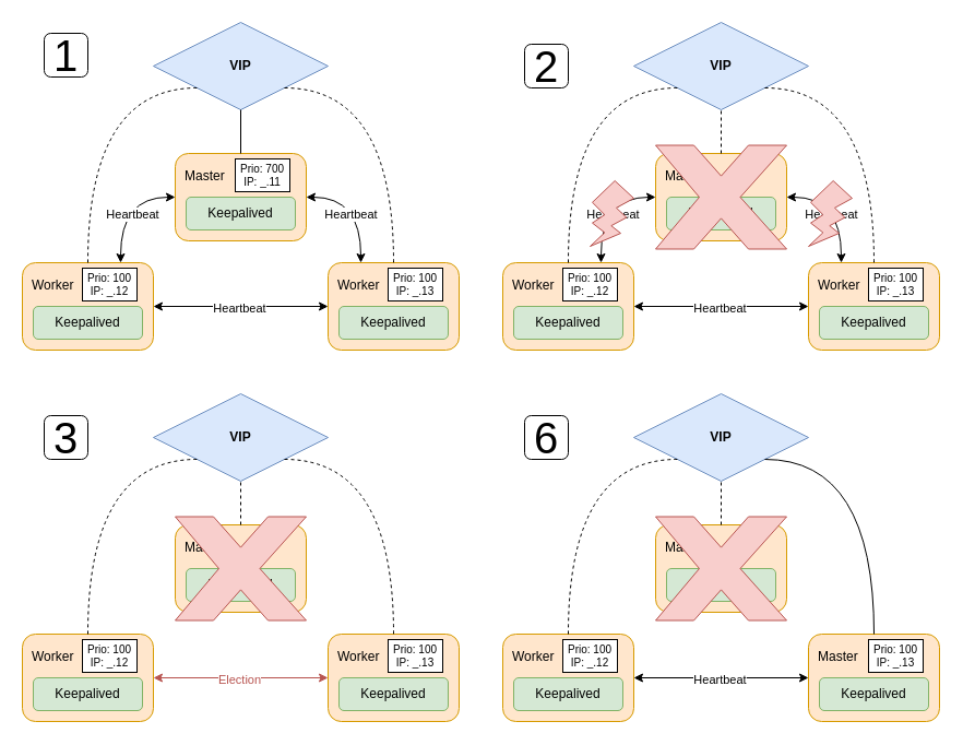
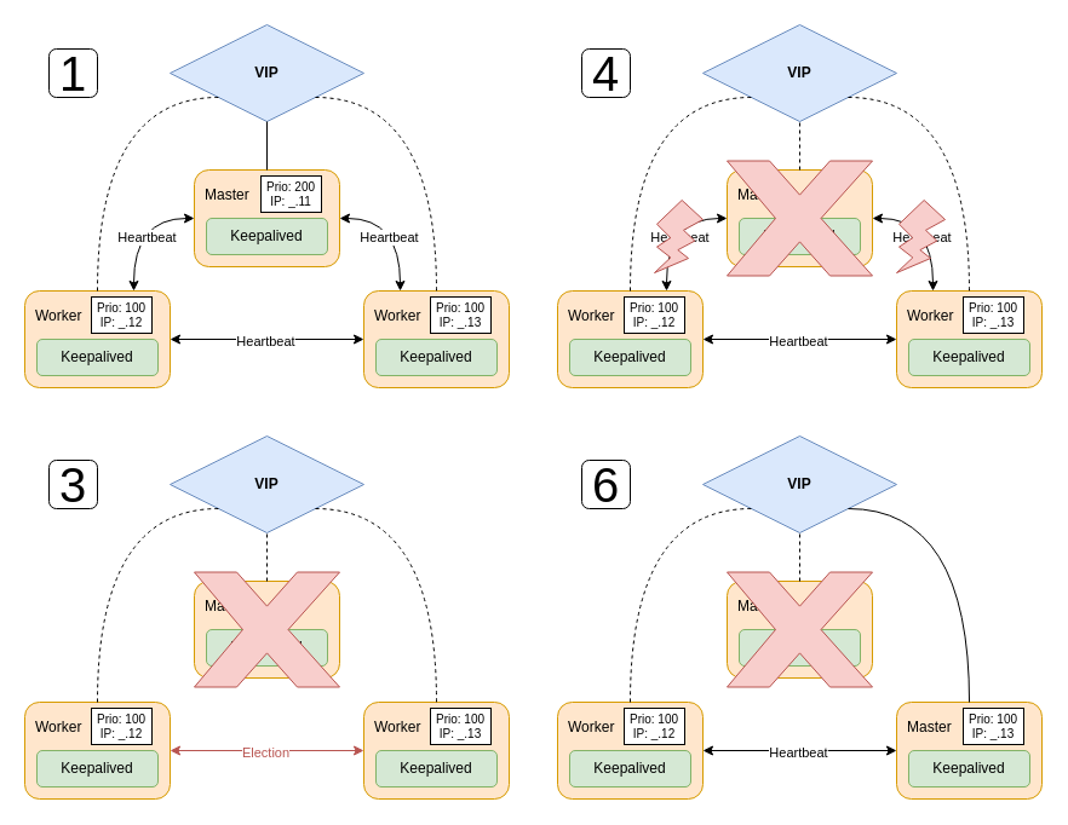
  <mxCell id="0" />
  <mxCell id="1" parent="0" />
  <mxCell id="2" style="edgeStyle=none;html=1;exitX=1;exitY=0.5;exitDx=0;exitDy=0;entryX=0;entryY=0.5;entryDx=0;entryDy=0;startArrow=classic;startFill=1;" parent="1" source="6" target="10" edge="1"><mxGeometry relative="1" as="geometry" /></mxCell>
  <mxCell id="3" value="Heartbeat" style="edgeLabel;html=1;align=center;verticalAlign=middle;resizable=0;points=[];" parent="2" vertex="1" connectable="0"><mxGeometry x="-0.02" y="-1" relative="1" as="geometry"><mxPoint as="offset" /></mxGeometry></mxCell>
  <mxCell id="4" style="edgeStyle=orthogonalEdgeStyle;html=1;exitX=0.75;exitY=0;exitDx=0;exitDy=0;entryX=0;entryY=0.5;entryDx=0;entryDy=0;startArrow=classic;startFill=1;curved=1;" parent="1" source="6" target="7" edge="1"><mxGeometry relative="1" as="geometry" /></mxCell>
  <mxCell id="5" value="&lt;span style=&quot;color: rgb(0, 0, 0);&quot;&gt;Heartbeat&lt;/span&gt;" style="edgeLabel;html=1;align=center;verticalAlign=middle;resizable=0;points=[];" parent="4" vertex="1" connectable="0"><mxGeometry x="0.053" y="1" relative="1" as="geometry"><mxPoint x="11" y="13" as="offset" /></mxGeometry></mxCell>
  <mxCell id="6" value="Worker" style="rounded=1;whiteSpace=wrap;html=1;fillColor=#ffe6cc;strokeColor=#d79b00;align=left;verticalAlign=top;spacing=9;fontSize=12;" parent="1" vertex="1"><mxGeometry x="20" y="240" width="120" height="80" as="geometry" /></mxCell>
  <mxCell id="7" value="Master" style="rounded=1;whiteSpace=wrap;html=1;fillColor=#ffe6cc;strokeColor=#d79b00;align=left;verticalAlign=top;spacing=9;" parent="1" vertex="1"><mxGeometry x="160" y="140" width="120" height="80" as="geometry" /></mxCell>
  <mxCell id="8" style="edgeStyle=orthogonalEdgeStyle;html=1;exitX=0.25;exitY=0;exitDx=0;exitDy=0;entryX=1;entryY=0.5;entryDx=0;entryDy=0;startArrow=classic;startFill=1;curved=1;" parent="1" source="10" target="7" edge="1"><mxGeometry relative="1" as="geometry" /></mxCell>
  <mxCell id="9" value="&lt;span style=&quot;color: rgb(0, 0, 0);&quot;&gt;Heartbeat&lt;/span&gt;" style="edgeLabel;html=1;align=center;verticalAlign=middle;resizable=0;points=[];" parent="8" vertex="1" connectable="0"><mxGeometry x="0.076" y="1" relative="1" as="geometry"><mxPoint x="-9" y="14" as="offset" /></mxGeometry></mxCell>
  <mxCell id="10" value="Worker" style="rounded=1;whiteSpace=wrap;html=1;fillColor=#ffe6cc;strokeColor=#d79b00;verticalAlign=top;align=left;spacing=9;" parent="1" vertex="1"><mxGeometry x="300" y="240" width="120" height="80" as="geometry" /></mxCell>
  <mxCell id="11" value="&lt;b&gt;VIP&lt;/b&gt;" style="rhombus;whiteSpace=wrap;html=1;fillColor=#dae8fc;strokeColor=#6c8ebf;" parent="1" vertex="1"><mxGeometry x="140" y="20" width="160" height="80" as="geometry" /></mxCell>
  <mxCell id="12" value="" style="endArrow=none;html=1;rounded=0;fontStyle=2;entryX=0.5;entryY=0;entryDx=0;entryDy=0;dashed=1;exitX=1;exitY=1;exitDx=0;exitDy=0;edgeStyle=orthogonalEdgeStyle;curved=1;" parent="1" source="11" target="10" edge="1"><mxGeometry width="50" height="50" relative="1" as="geometry"><mxPoint x="220" y="300" as="sourcePoint" /><mxPoint x="320" y="300" as="targetPoint" /><Array as="points"><mxPoint x="360" y="80" /></Array></mxGeometry></mxCell>
  <mxCell id="13" value="" style="endArrow=none;html=1;rounded=0;entryX=0.5;entryY=1;entryDx=0;entryDy=0;exitX=0.5;exitY=0;exitDx=0;exitDy=0;" parent="1" source="7" target="11" edge="1"><mxGeometry width="50" height="50" relative="1" as="geometry"><mxPoint x="230" y="300" as="sourcePoint" /><mxPoint x="280" y="250" as="targetPoint" /></mxGeometry></mxCell>
  <mxCell id="14" value="" style="endArrow=none;html=1;rounded=0;entryX=0;entryY=1;entryDx=0;entryDy=0;exitX=0.5;exitY=0;exitDx=0;exitDy=0;dashed=1;edgeStyle=orthogonalEdgeStyle;curved=1;" parent="1" source="6" target="11" edge="1"><mxGeometry width="50" height="50" relative="1" as="geometry"><mxPoint x="220" y="300" as="sourcePoint" /><mxPoint x="270" y="250" as="targetPoint" /><Array as="points"><mxPoint x="80" y="80" /></Array></mxGeometry></mxCell>
  <mxCell id="15" value="Keepalived" style="rounded=1;whiteSpace=wrap;html=1;fillColor=#d5e8d4;strokeColor=#82b366;" parent="1" vertex="1"><mxGeometry x="30" y="280" width="100" height="30" as="geometry" /></mxCell>
  <mxCell id="16" value="Keepalived" style="rounded=1;whiteSpace=wrap;html=1;fillColor=#d5e8d4;strokeColor=#82b366;" parent="1" vertex="1"><mxGeometry x="170" y="180" width="100" height="30" as="geometry" /></mxCell>
  <mxCell id="17" value="Keepalived" style="rounded=1;whiteSpace=wrap;html=1;fillColor=#d5e8d4;strokeColor=#82b366;" parent="1" vertex="1"><mxGeometry x="310" y="280" width="100" height="30" as="geometry" /></mxCell>
  <mxCell id="18" style="edgeStyle=none;html=1;exitX=1;exitY=0.5;exitDx=0;exitDy=0;entryX=0;entryY=0.5;entryDx=0;entryDy=0;startArrow=classic;startFill=1;" parent="1" source="22" target="26" edge="1"><mxGeometry relative="1" as="geometry" /></mxCell>
  <mxCell id="19" value="Heartbeat" style="edgeLabel;html=1;align=center;verticalAlign=middle;resizable=0;points=[];" parent="18" vertex="1" connectable="0"><mxGeometry x="-0.02" y="-1" relative="1" as="geometry"><mxPoint as="offset" /></mxGeometry></mxCell>
  <mxCell id="20" style="edgeStyle=orthogonalEdgeStyle;html=1;exitX=0.75;exitY=0;exitDx=0;exitDy=0;entryX=0;entryY=0.5;entryDx=0;entryDy=0;startArrow=classic;startFill=1;curved=1;" parent="1" source="22" target="23" edge="1"><mxGeometry relative="1" as="geometry" /></mxCell>
  <mxCell id="21" value="&lt;span style=&quot;color: rgb(0, 0, 0);&quot;&gt;Heartbeat&lt;/span&gt;" style="edgeLabel;html=1;align=center;verticalAlign=middle;resizable=0;points=[];" parent="20" vertex="1" connectable="0"><mxGeometry x="0.053" y="1" relative="1" as="geometry"><mxPoint x="11" y="13" as="offset" /></mxGeometry></mxCell>
  <mxCell id="22" value="Worker" style="rounded=1;whiteSpace=wrap;html=1;fillColor=#ffe6cc;strokeColor=#d79b00;align=left;verticalAlign=top;spacing=9;fontSize=12;" parent="1" vertex="1"><mxGeometry x="460" y="240" width="120" height="80" as="geometry" /></mxCell>
  <mxCell id="23" value="Master" style="rounded=1;whiteSpace=wrap;html=1;fillColor=#ffe6cc;strokeColor=#d79b00;align=left;verticalAlign=top;spacing=9;" parent="1" vertex="1"><mxGeometry x="600" y="140" width="120" height="80" as="geometry" /></mxCell>
  <mxCell id="24" style="edgeStyle=orthogonalEdgeStyle;html=1;exitX=0.25;exitY=0;exitDx=0;exitDy=0;entryX=1;entryY=0.5;entryDx=0;entryDy=0;startArrow=classic;startFill=1;curved=1;" parent="1" source="26" target="23" edge="1"><mxGeometry relative="1" as="geometry" /></mxCell>
  <mxCell id="25" value="&lt;span style=&quot;color: rgb(0, 0, 0);&quot;&gt;Heartbeat&lt;/span&gt;" style="edgeLabel;html=1;align=center;verticalAlign=middle;resizable=0;points=[];" parent="24" vertex="1" connectable="0"><mxGeometry x="0.076" y="1" relative="1" as="geometry"><mxPoint x="-9" y="14" as="offset" /></mxGeometry></mxCell>
  <mxCell id="26" value="Worker" style="rounded=1;whiteSpace=wrap;html=1;fillColor=#ffe6cc;strokeColor=#d79b00;verticalAlign=top;align=left;spacing=9;" parent="1" vertex="1"><mxGeometry x="740" y="240" width="120" height="80" as="geometry" /></mxCell>
  <mxCell id="27" value="&lt;b&gt;VIP&lt;/b&gt;" style="rhombus;whiteSpace=wrap;html=1;fillColor=#dae8fc;strokeColor=#6c8ebf;" parent="1" vertex="1"><mxGeometry x="580" y="20" width="160" height="80" as="geometry" /></mxCell>
  <mxCell id="28" value="" style="endArrow=none;html=1;rounded=0;fontStyle=2;entryX=0.5;entryY=0;entryDx=0;entryDy=0;dashed=1;exitX=1;exitY=1;exitDx=0;exitDy=0;edgeStyle=orthogonalEdgeStyle;curved=1;" parent="1" source="27" target="26" edge="1"><mxGeometry width="50" height="50" relative="1" as="geometry"><mxPoint x="660" y="300" as="sourcePoint" /><mxPoint x="760" y="300" as="targetPoint" /><Array as="points"><mxPoint x="800" y="80" /></Array></mxGeometry></mxCell>
  <mxCell id="29" value="" style="endArrow=none;html=1;rounded=0;entryX=0.5;entryY=1;entryDx=0;entryDy=0;exitX=0.5;exitY=0;exitDx=0;exitDy=0;dashed=1;" parent="1" source="23" target="27" edge="1"><mxGeometry width="50" height="50" relative="1" as="geometry"><mxPoint x="670" y="300" as="sourcePoint" /><mxPoint x="720" y="250" as="targetPoint" /></mxGeometry></mxCell>
  <mxCell id="30" value="" style="endArrow=none;html=1;rounded=0;entryX=0;entryY=1;entryDx=0;entryDy=0;exitX=0.5;exitY=0;exitDx=0;exitDy=0;dashed=1;edgeStyle=orthogonalEdgeStyle;curved=1;" parent="1" source="22" target="27" edge="1"><mxGeometry width="50" height="50" relative="1" as="geometry"><mxPoint x="660" y="300" as="sourcePoint" /><mxPoint x="710" y="250" as="targetPoint" /><Array as="points"><mxPoint x="520" y="80" /></Array></mxGeometry></mxCell>
  <mxCell id="31" value="Keepalived" style="rounded=1;whiteSpace=wrap;html=1;fillColor=#d5e8d4;strokeColor=#82b366;" parent="1" vertex="1"><mxGeometry x="470" y="280" width="100" height="30" as="geometry" /></mxCell>
  <mxCell id="32" value="Keepalived" style="rounded=1;whiteSpace=wrap;html=1;fillColor=#d5e8d4;strokeColor=#82b366;" parent="1" vertex="1"><mxGeometry x="610" y="180" width="100" height="30" as="geometry" /></mxCell>
  <mxCell id="33" value="Keepalived" style="rounded=1;whiteSpace=wrap;html=1;fillColor=#d5e8d4;strokeColor=#82b366;" parent="1" vertex="1"><mxGeometry x="750" y="280" width="100" height="30" as="geometry" /></mxCell>
  <mxCell id="34" value="" style="verticalLabelPosition=bottom;verticalAlign=top;html=1;shape=mxgraph.basic.x;fillColor=#f8cecc;strokeColor=#b85450;" parent="1" vertex="1"><mxGeometry x="600" y="132.5" width="120" height="95" as="geometry" /></mxCell>
  <mxCell id="35" value="" style="verticalLabelPosition=bottom;verticalAlign=top;html=1;shape=mxgraph.basic.flash;fillColor=#f8cecc;strokeColor=#b85450;" parent="1" vertex="1"><mxGeometry x="740" y="165" width="40" height="60" as="geometry" /></mxCell>
  <mxCell id="36" value="" style="verticalLabelPosition=bottom;verticalAlign=top;html=1;shape=mxgraph.basic.flash;fillColor=#f8cecc;strokeColor=#b85450;" parent="1" vertex="1"><mxGeometry x="540" y="165" width="40" height="60" as="geometry" /></mxCell>
  <mxCell id="37" style="edgeStyle=none;html=1;exitX=1;exitY=0.5;exitDx=0;exitDy=0;entryX=0;entryY=0.5;entryDx=0;entryDy=0;startArrow=classic;startFill=1;fillColor=#f8cecc;strokeColor=#b85450;" parent="1" source="39" target="41" edge="1"><mxGeometry relative="1" as="geometry" /></mxCell>
  <mxCell id="38" value="&lt;font style=&quot;color: light-dark(rgb(184, 84, 80), rgb(237, 237, 237));&quot;&gt;Election&lt;/font&gt;" style="edgeLabel;html=1;align=center;verticalAlign=middle;resizable=0;points=[];" parent="37" vertex="1" connectable="0"><mxGeometry x="-0.02" y="-1" relative="1" as="geometry"><mxPoint as="offset" /></mxGeometry></mxCell>
  <mxCell id="39" value="Worker" style="rounded=1;whiteSpace=wrap;html=1;fillColor=#ffe6cc;strokeColor=#d79b00;align=left;verticalAlign=top;spacing=9;fontSize=12;" parent="1" vertex="1"><mxGeometry x="20" y="580" width="120" height="80" as="geometry" /></mxCell>
  <mxCell id="40" value="Master" style="rounded=1;whiteSpace=wrap;html=1;fillColor=#ffe6cc;strokeColor=#d79b00;align=left;verticalAlign=top;spacing=9;" parent="1" vertex="1"><mxGeometry x="160" y="480" width="120" height="80" as="geometry" /></mxCell>
  <mxCell id="41" value="Worker" style="rounded=1;whiteSpace=wrap;html=1;fillColor=#ffe6cc;strokeColor=#d79b00;verticalAlign=top;align=left;spacing=9;" parent="1" vertex="1"><mxGeometry x="300" y="580" width="120" height="80" as="geometry" /></mxCell>
  <mxCell id="42" value="&lt;b&gt;VIP&lt;/b&gt;" style="rhombus;whiteSpace=wrap;html=1;fillColor=#dae8fc;strokeColor=#6c8ebf;" parent="1" vertex="1"><mxGeometry x="140" y="360" width="160" height="80" as="geometry" /></mxCell>
  <mxCell id="43" value="" style="endArrow=none;html=1;rounded=0;fontStyle=2;entryX=0.5;entryY=0;entryDx=0;entryDy=0;dashed=1;exitX=1;exitY=1;exitDx=0;exitDy=0;edgeStyle=orthogonalEdgeStyle;curved=1;" parent="1" source="42" target="41" edge="1"><mxGeometry width="50" height="50" relative="1" as="geometry"><mxPoint x="220" y="640" as="sourcePoint" /><mxPoint x="320" y="640" as="targetPoint" /><Array as="points"><mxPoint x="360" y="420" /></Array></mxGeometry></mxCell>
  <mxCell id="44" value="" style="endArrow=none;html=1;rounded=0;entryX=0.5;entryY=1;entryDx=0;entryDy=0;exitX=0.5;exitY=0;exitDx=0;exitDy=0;dashed=1;" parent="1" source="40" target="42" edge="1"><mxGeometry width="50" height="50" relative="1" as="geometry"><mxPoint x="230" y="640" as="sourcePoint" /><mxPoint x="280" y="590" as="targetPoint" /></mxGeometry></mxCell>
  <mxCell id="45" value="" style="endArrow=none;html=1;rounded=0;entryX=0;entryY=1;entryDx=0;entryDy=0;exitX=0.5;exitY=0;exitDx=0;exitDy=0;dashed=1;edgeStyle=orthogonalEdgeStyle;curved=1;" parent="1" source="39" target="42" edge="1"><mxGeometry width="50" height="50" relative="1" as="geometry"><mxPoint x="220" y="640" as="sourcePoint" /><mxPoint x="270" y="590" as="targetPoint" /><Array as="points"><mxPoint x="80" y="420" /></Array></mxGeometry></mxCell>
  <mxCell id="46" value="Keepalived" style="rounded=1;whiteSpace=wrap;html=1;fillColor=#d5e8d4;strokeColor=#82b366;" parent="1" vertex="1"><mxGeometry x="30" y="620" width="100" height="30" as="geometry" /></mxCell>
  <mxCell id="47" value="Keepalived" style="rounded=1;whiteSpace=wrap;html=1;fillColor=#d5e8d4;strokeColor=#82b366;" parent="1" vertex="1"><mxGeometry x="170" y="520" width="100" height="30" as="geometry" /></mxCell>
  <mxCell id="48" value="Keepalived" style="rounded=1;whiteSpace=wrap;html=1;fillColor=#d5e8d4;strokeColor=#82b366;" parent="1" vertex="1"><mxGeometry x="310" y="620" width="100" height="30" as="geometry" /></mxCell>
  <mxCell id="49" value="" style="verticalLabelPosition=bottom;verticalAlign=top;html=1;shape=mxgraph.basic.x;fillColor=#f8cecc;strokeColor=#b85450;" parent="1" vertex="1"><mxGeometry x="160" y="472.5" width="120" height="95" as="geometry" /></mxCell>
  <mxCell id="50" style="edgeStyle=none;html=1;exitX=1;exitY=0.5;exitDx=0;exitDy=0;entryX=0;entryY=0.5;entryDx=0;entryDy=0;startArrow=classic;startFill=1;" parent="1" source="52" target="54" edge="1"><mxGeometry relative="1" as="geometry" /></mxCell>
  <mxCell id="51" value="&lt;font style=&quot;color: light-dark(rgb(0, 0, 0), rgb(237, 237, 237));&quot;&gt;Heartbeat&lt;/font&gt;" style="edgeLabel;html=1;align=center;verticalAlign=middle;resizable=0;points=[];" parent="50" vertex="1" connectable="0"><mxGeometry x="-0.02" y="-1" relative="1" as="geometry"><mxPoint as="offset" /></mxGeometry></mxCell>
  <mxCell id="52" value="Worker" style="rounded=1;whiteSpace=wrap;html=1;fillColor=#ffe6cc;strokeColor=#d79b00;align=left;verticalAlign=top;spacing=9;fontSize=12;" parent="1" vertex="1"><mxGeometry x="460" y="580" width="120" height="80" as="geometry" /></mxCell>
  <mxCell id="53" value="Master" style="rounded=1;whiteSpace=wrap;html=1;fillColor=#ffe6cc;strokeColor=#d79b00;align=left;verticalAlign=top;spacing=9;" parent="1" vertex="1"><mxGeometry x="600" y="480" width="120" height="80" as="geometry" /></mxCell>
  <mxCell id="54" value="Master" style="rounded=1;whiteSpace=wrap;html=1;fillColor=#ffe6cc;strokeColor=#d79b00;verticalAlign=top;align=left;spacing=9;" parent="1" vertex="1"><mxGeometry x="740" y="580" width="120" height="80" as="geometry" /></mxCell>
  <mxCell id="55" value="&lt;b&gt;VIP&lt;/b&gt;" style="rhombus;whiteSpace=wrap;html=1;fillColor=#dae8fc;strokeColor=#6c8ebf;" parent="1" vertex="1"><mxGeometry x="580" y="360" width="160" height="80" as="geometry" /></mxCell>
  <mxCell id="56" value="" style="endArrow=none;html=1;rounded=0;fontStyle=2;entryX=0.5;entryY=0;entryDx=0;entryDy=0;exitX=1;exitY=1;exitDx=0;exitDy=0;edgeStyle=orthogonalEdgeStyle;curved=1;" parent="1" source="55" target="54" edge="1"><mxGeometry width="50" height="50" relative="1" as="geometry"><mxPoint x="660" y="640" as="sourcePoint" /><mxPoint x="760" y="640" as="targetPoint" /><Array as="points"><mxPoint x="800" y="420" /></Array></mxGeometry></mxCell>
  <mxCell id="57" value="" style="endArrow=none;html=1;rounded=0;entryX=0.5;entryY=1;entryDx=0;entryDy=0;exitX=0.5;exitY=0;exitDx=0;exitDy=0;dashed=1;" parent="1" source="53" target="55" edge="1"><mxGeometry width="50" height="50" relative="1" as="geometry"><mxPoint x="670" y="640" as="sourcePoint" /><mxPoint x="720" y="590" as="targetPoint" /></mxGeometry></mxCell>
  <mxCell id="58" value="" style="endArrow=none;html=1;rounded=0;entryX=0;entryY=1;entryDx=0;entryDy=0;exitX=0.5;exitY=0;exitDx=0;exitDy=0;dashed=1;edgeStyle=orthogonalEdgeStyle;curved=1;" parent="1" source="52" target="55" edge="1"><mxGeometry width="50" height="50" relative="1" as="geometry"><mxPoint x="660" y="640" as="sourcePoint" /><mxPoint x="710" y="590" as="targetPoint" /><Array as="points"><mxPoint x="520" y="420" /></Array></mxGeometry></mxCell>
  <mxCell id="59" value="Keepalived" style="rounded=1;whiteSpace=wrap;html=1;fillColor=#d5e8d4;strokeColor=#82b366;" parent="1" vertex="1"><mxGeometry x="470" y="620" width="100" height="30" as="geometry" /></mxCell>
  <mxCell id="60" value="Keepalive" style="rounded=1;whiteSpace=wrap;html=1;fillColor=#d5e8d4;strokeColor=#82b366;" parent="1" vertex="1"><mxGeometry x="610" y="520" width="100" height="30" as="geometry" /></mxCell>
  <mxCell id="61" value="Keepalived" style="rounded=1;whiteSpace=wrap;html=1;fillColor=#d5e8d4;strokeColor=#82b366;" parent="1" vertex="1"><mxGeometry x="750" y="620" width="100" height="30" as="geometry" /></mxCell>
  <mxCell id="62" value="" style="verticalLabelPosition=bottom;verticalAlign=top;html=1;shape=mxgraph.basic.x;fillColor=#f8cecc;strokeColor=#b85450;" parent="1" vertex="1"><mxGeometry x="600" y="472.5" width="120" height="95" as="geometry" /></mxCell>
- <mxCell id="63" value="Prio: 700&lt;br&gt;IP: _.11" style="rounded=0;whiteSpace=wrap;html=1;fontSize=10;" parent="1" vertex="1"><mxGeometry x="215" y="145" width="50" height="30" as="geometry" /></mxCell>
+ <mxCell id="63" value="Prio: 200&lt;br&gt;IP: _.11" style="rounded=0;whiteSpace=wrap;html=1;fontSize=10;" parent="1" vertex="1"><mxGeometry x="215" y="145" width="50" height="30" as="geometry" /></mxCell>
  <mxCell id="64" value="Prio: 100&lt;br&gt;IP: _.12" style="rounded=0;whiteSpace=wrap;html=1;fontSize=10;" parent="1" vertex="1"><mxGeometry x="75" y="245" width="50" height="30" as="geometry" /></mxCell>
  <mxCell id="65" value="Prio: 100&lt;br&gt;IP: _.13" style="rounded=0;whiteSpace=wrap;html=1;fontSize=10;" parent="1" vertex="1"><mxGeometry x="355" y="245" width="50" height="30" as="geometry" /></mxCell>
  <mxCell id="66" value="Prio: 100&lt;br&gt;IP: _.12" style="rounded=0;whiteSpace=wrap;html=1;fontSize=10;" parent="1" vertex="1"><mxGeometry x="515" y="245" width="50" height="30" as="geometry" /></mxCell>
  <mxCell id="67" value="Prio: 100&lt;br&gt;IP: _.13" style="rounded=0;whiteSpace=wrap;html=1;fontSize=10;" parent="1" vertex="1"><mxGeometry x="795" y="245" width="50" height="30" as="geometry" /></mxCell>
  <mxCell id="68" value="Prio: 100&lt;br&gt;IP: _.12" style="rounded=0;whiteSpace=wrap;html=1;fontSize=10;" parent="1" vertex="1"><mxGeometry x="75" y="585" width="50" height="30" as="geometry" /></mxCell>
  <mxCell id="69" value="Prio: 100&lt;br&gt;IP: _.13" style="rounded=0;whiteSpace=wrap;html=1;fontSize=10;" parent="1" vertex="1"><mxGeometry x="355" y="585" width="50" height="30" as="geometry" /></mxCell>
  <mxCell id="70" value="Prio: 100&lt;br&gt;IP: _.12" style="rounded=0;whiteSpace=wrap;html=1;fontSize=10;" parent="1" vertex="1"><mxGeometry x="515" y="585" width="50" height="30" as="geometry" /></mxCell>
  <mxCell id="71" value="Prio: 100&lt;br&gt;IP: _.13" style="rounded=0;whiteSpace=wrap;html=1;fontSize=10;" parent="1" vertex="1"><mxGeometry x="795" y="585" width="50" height="30" as="geometry" /></mxCell>
- <mxCell id="72" value="1" style="rounded=1;whiteSpace=wrap;html=1;fontSize=40;" parent="1" vertex="1"><mxGeometry x="40" y="30" width="40" height="40" as="geometry" /></mxCell>
- <mxCell id="73" value="2" style="rounded=1;whiteSpace=wrap;html=1;fontSize=40;" parent="1" vertex="1"><mxGeometry x="480" y="40" width="40" height="40" as="geometry" /></mxCell>
+ <mxCell id="72" value="1" style="rounded=1;whiteSpace=wrap;html=1;fontSize=40;" parent="1" vertex="1"><mxGeometry x="40" y="40" width="40" height="40" as="geometry" /></mxCell>
+ <mxCell id="73" value="4" style="rounded=1;whiteSpace=wrap;html=1;fontSize=40;" parent="1" vertex="1"><mxGeometry x="480" y="40" width="40" height="40" as="geometry" /></mxCell>
  <mxCell id="74" value="3" style="rounded=1;whiteSpace=wrap;html=1;fontSize=40;" parent="1" vertex="1"><mxGeometry x="40" y="380" width="40" height="40" as="geometry" /></mxCell>
  <mxCell id="75" value="6" style="rounded=1;whiteSpace=wrap;html=1;fontSize=40;" parent="1" vertex="1"><mxGeometry x="480" y="380" width="40" height="40" as="geometry" /></mxCell>
